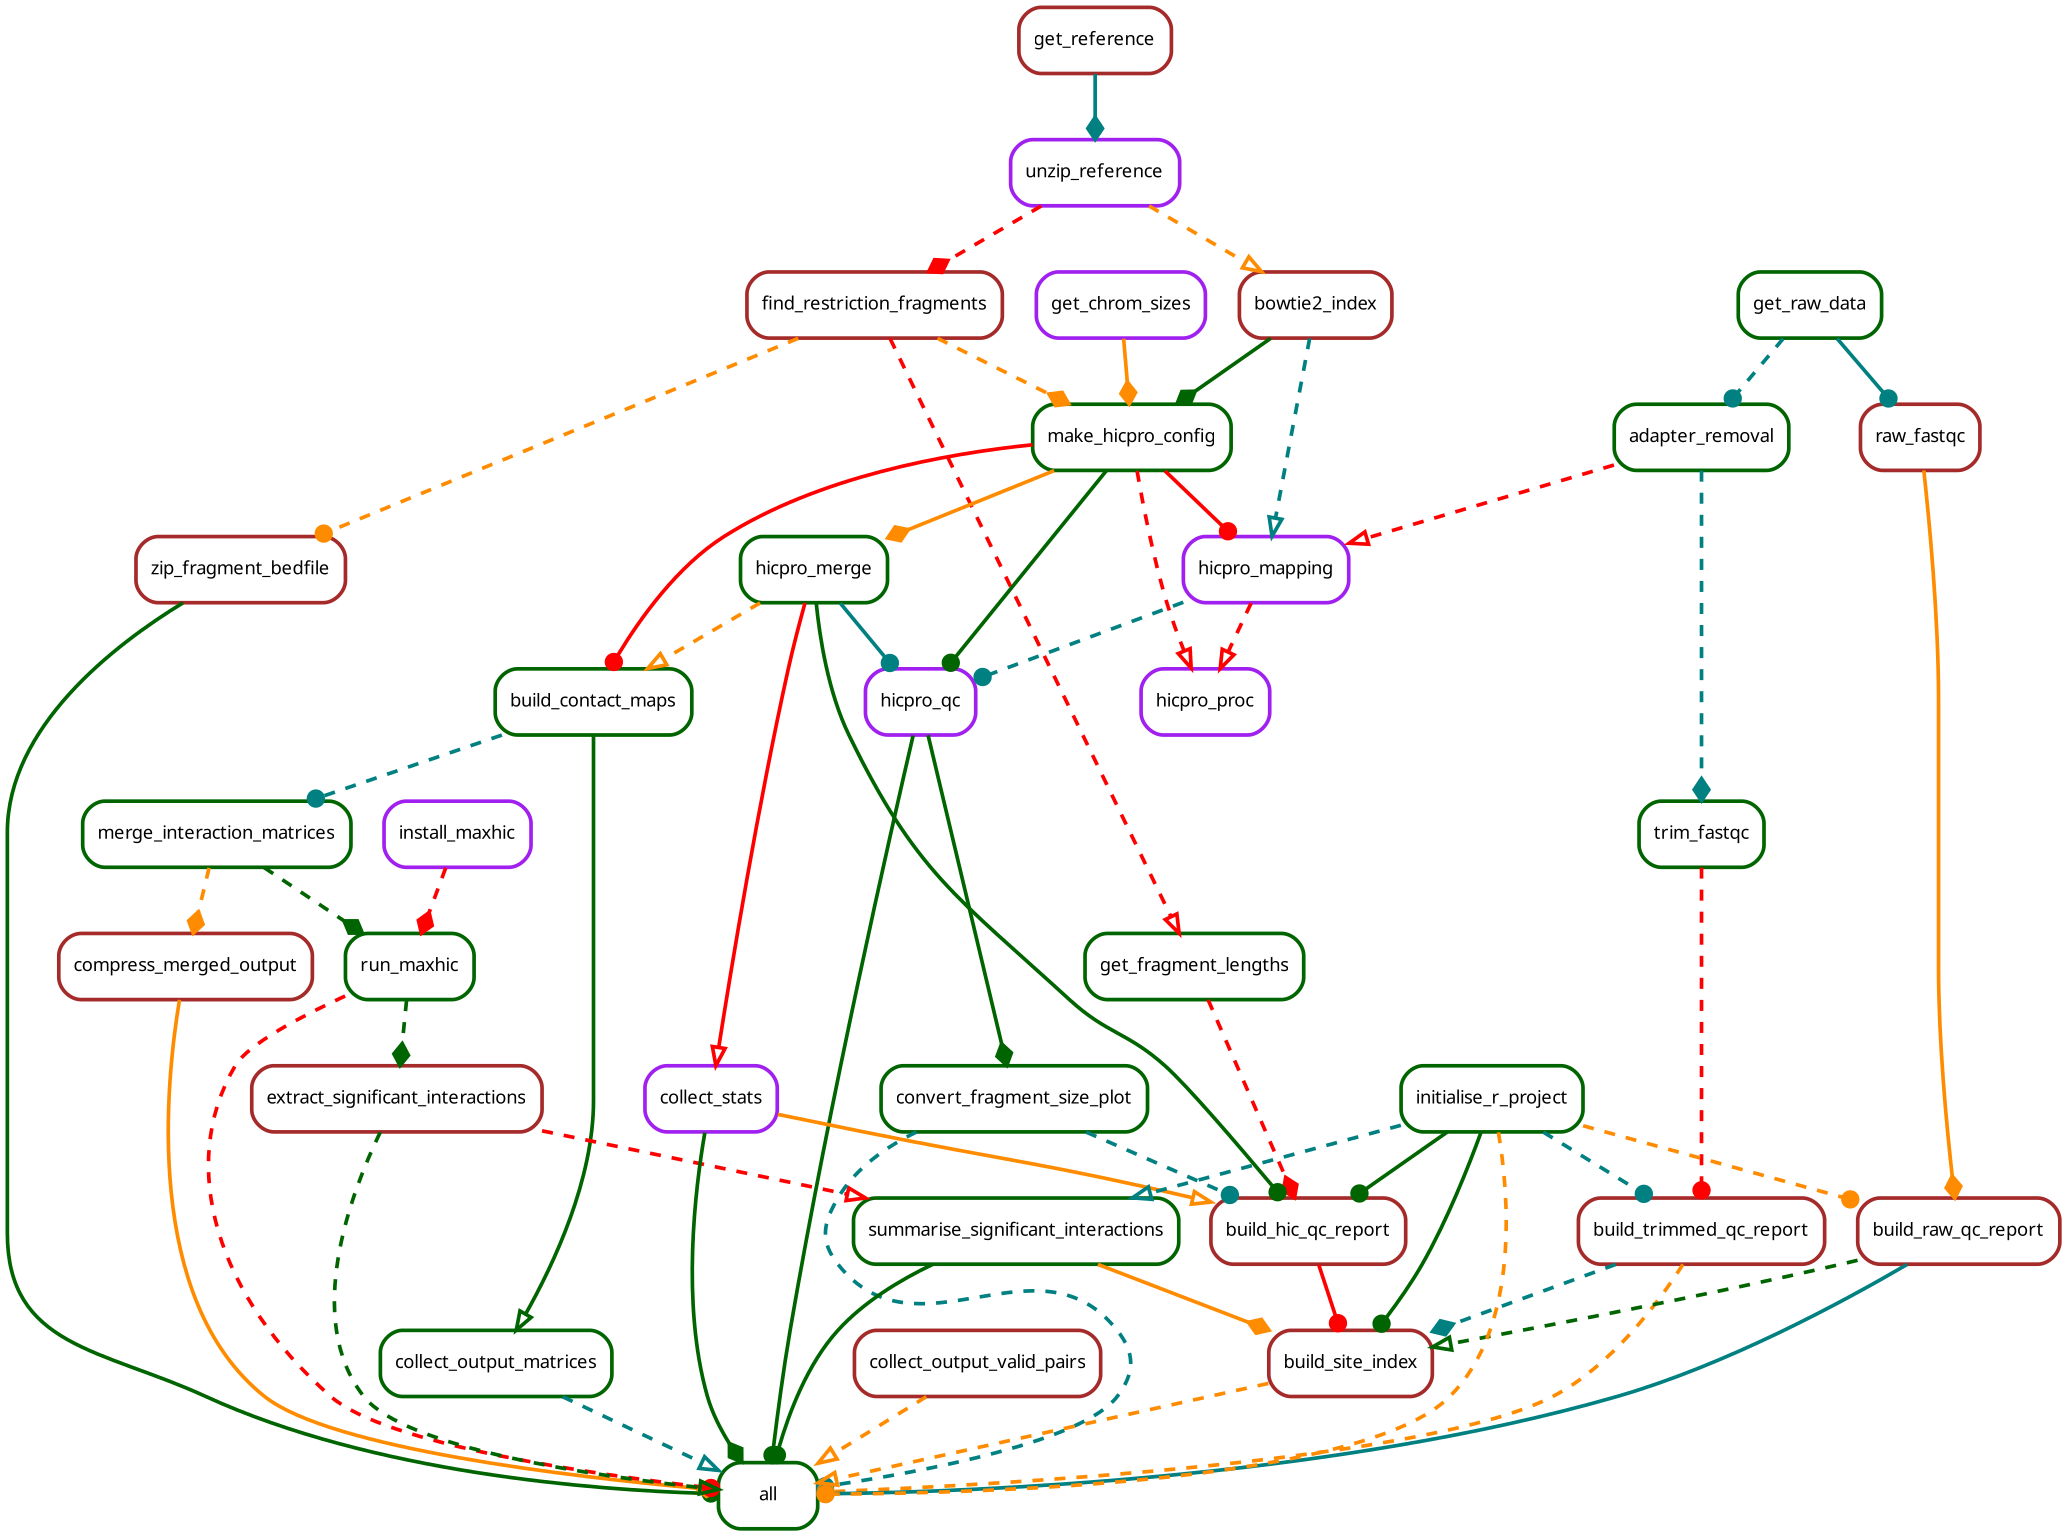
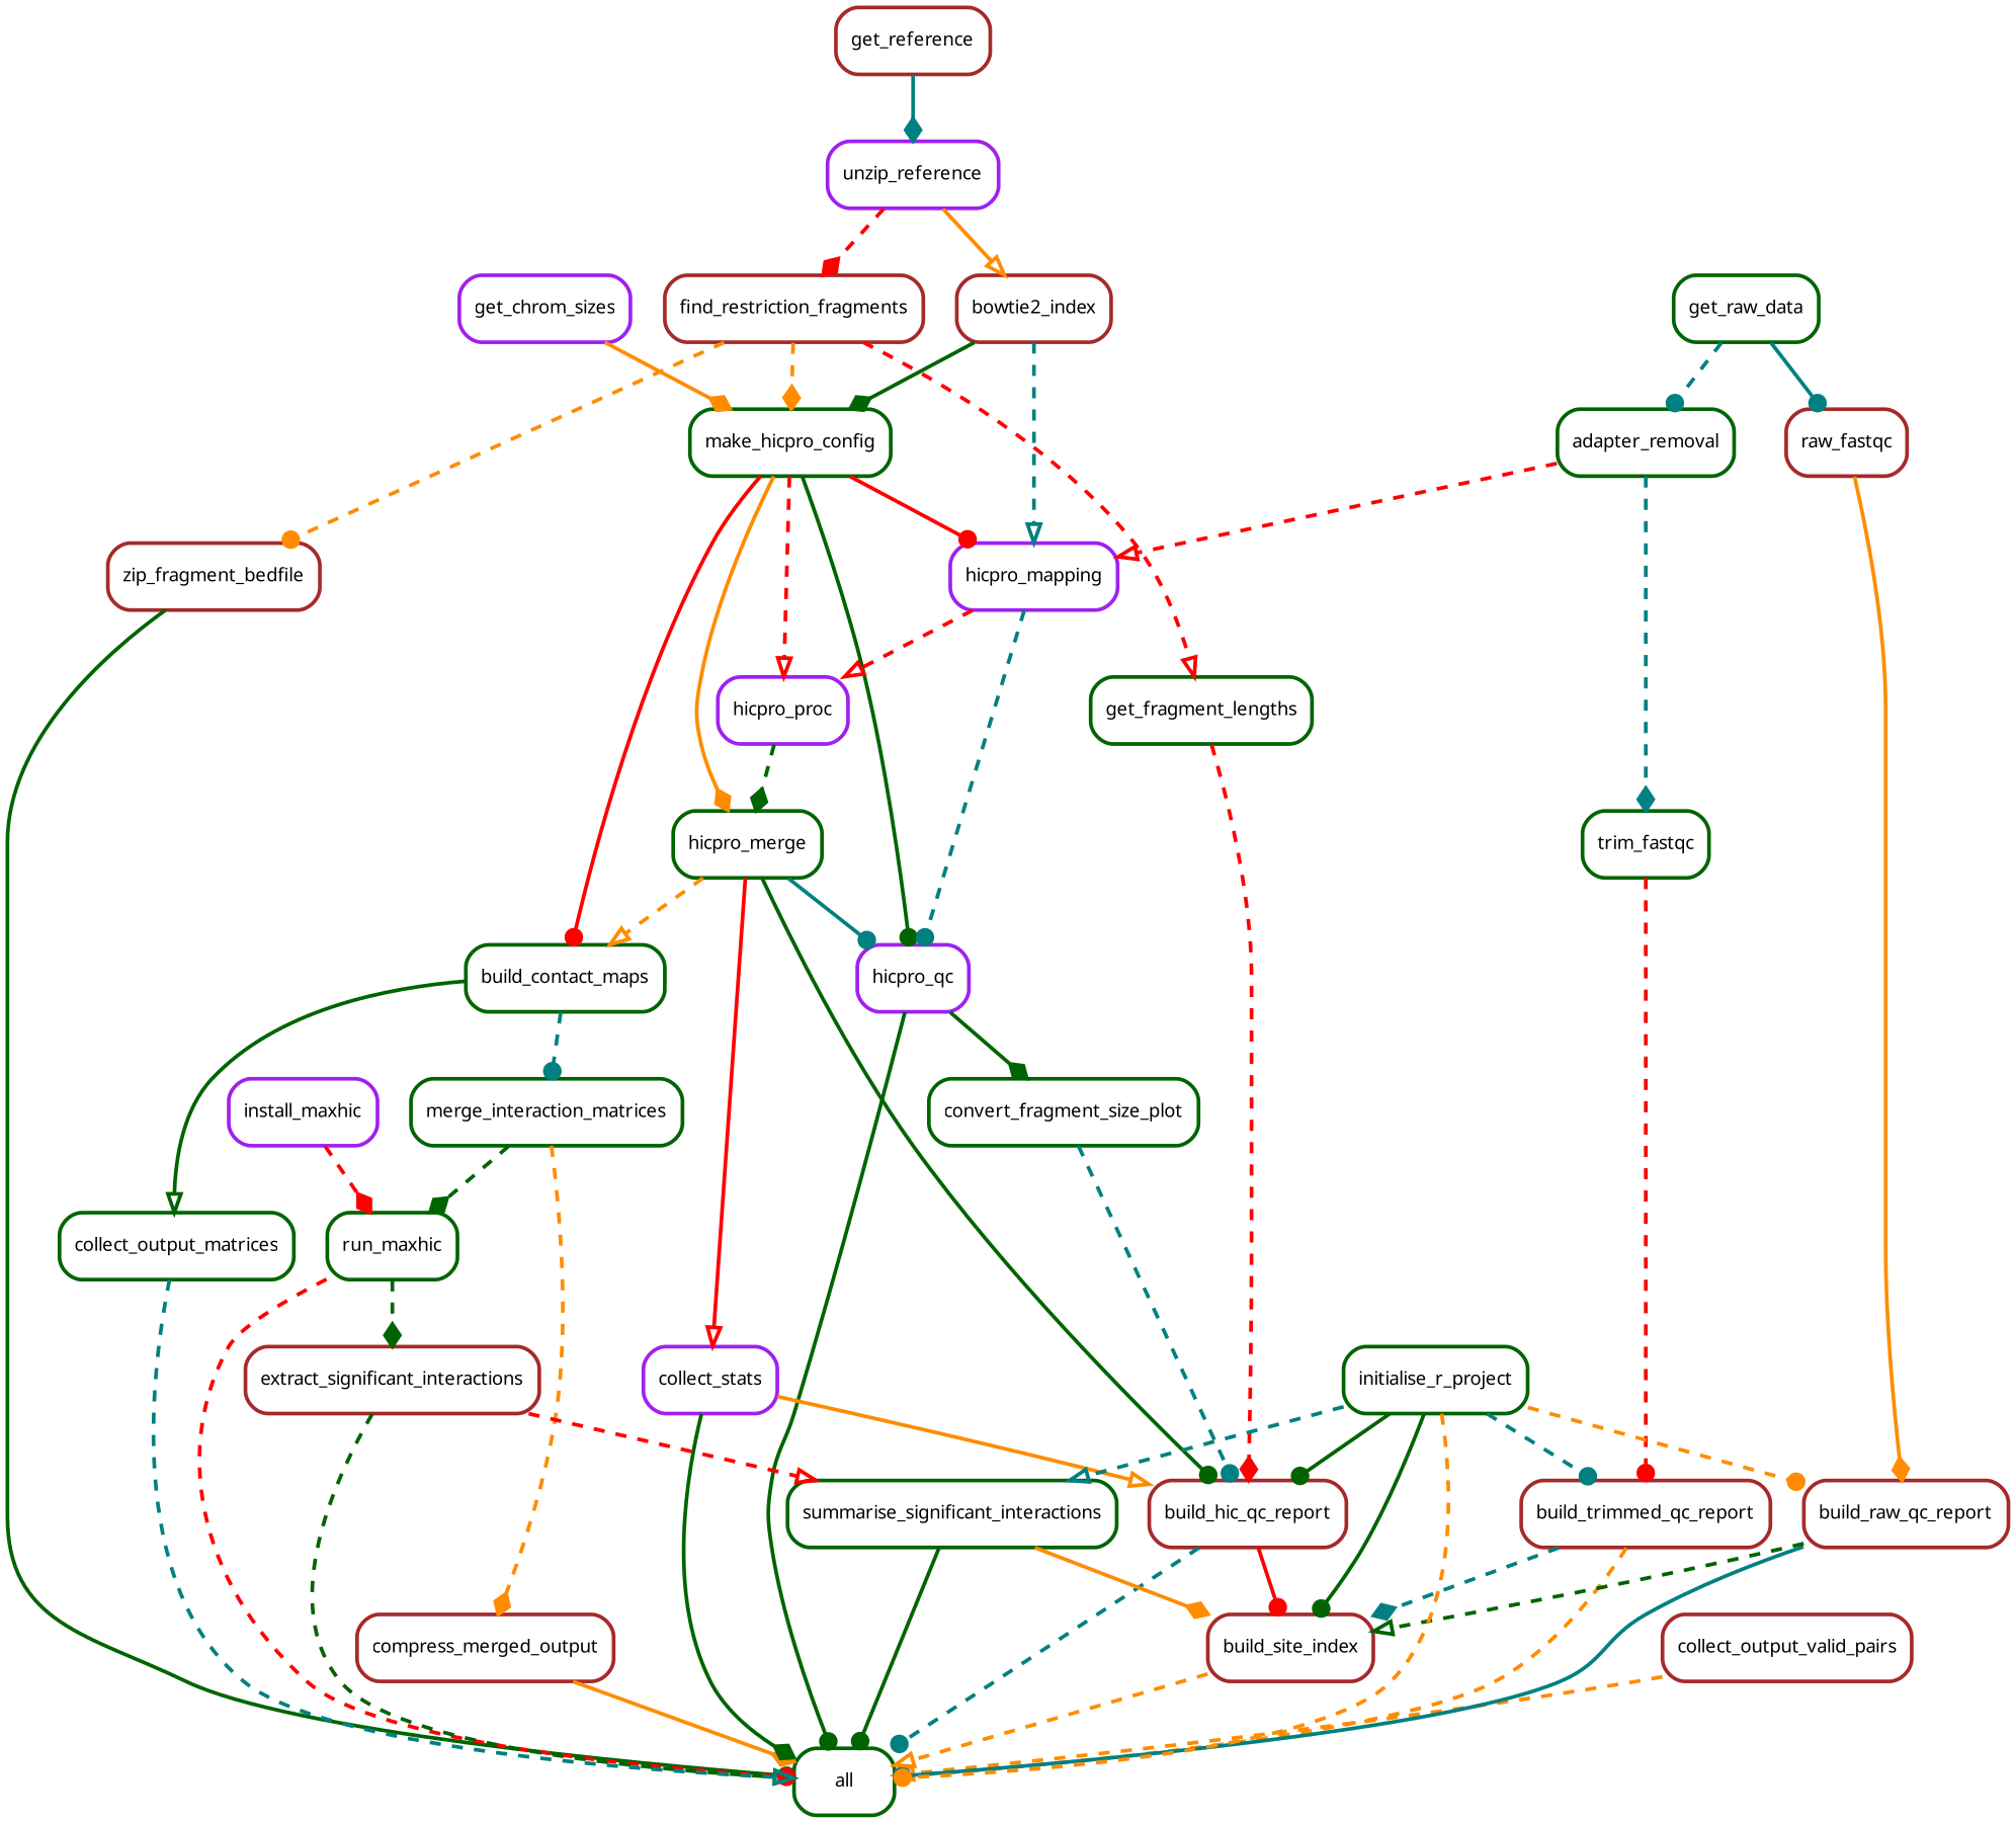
  digraph {
    bgcolor=white
    node [color=darkgreen fontname=sans fontsize=10 penwidth=2 shape=box style=rounded]
    edge [arrowhead=dot color=darkgreen penwidth=2 style=dashed]
    n1 [label=all]
    n2 [color=brown label=zip_fragment_bedfile]
    n3 [color=brown label=find_restriction_fragments]
    n4 [label=make_hicpro_config]
    n5 [label=get_fragment_lengths]
    n6 [label=build_contact_maps]
    n7 [label=hicpro_merge]
    n8 [color=purple label=hicpro_proc]
    n9 [color=purple label=hicpro_mapping]
    n10 [color=purple label=hicpro_qc]
    n11 [color=brown label=build_hic_qc_report]
    n12 [color=purple label=unzip_reference]
    n13 [color=brown label=bowtie2_index]
    n14 [color=brown label=get_reference]
    n15 [color=brown label=compress_merged_output]
    n16 [label=merge_interaction_matrices]
    n17 [label=run_maxhic]
    n18 [color=brown label=extract_significant_interactions]
    n19 [label=collect_output_matrices]
    n20 [color=purple label=collect_stats]
    n21 [label=convert_fragment_size_plot]
    n22 [color=purple label=get_chrom_sizes]
    n23 [color=brown label=collect_output_valid_pairs]
    n24 [label=adapter_removal]
    n25 [label=trim_fastqc]
    n26 [color=brown label=build_trimmed_qc_report]
    n27 [label=get_raw_data]
    n28 [color=brown label=raw_fastqc]
    n29 [color=brown label=build_raw_qc_report]
    n30 [color=brown label=build_site_index]
    n31 [label=summarise_significant_interactions]
    n32 [color=purple label=install_maxhic]
    n33 [label=initialise_r_project]
    n2 -> n1 [style=solid]
    n3 -> n2 [color=darkorange]
    n3 -> n4 [arrowhead=diamond color=darkorange]
    n3 -> n5 [arrowhead=onormal color=red]
    n4 -> n6 [color=red style=solid]
    n4 -> n7 [arrowhead=diamond color=darkorange style=solid]
    n4 -> n8 [arrowhead=onormal color=red]
    n4 -> n9 [color=red style=solid]
    n4 -> n10 [style=solid]
    n5 -> n11 [arrowhead=diamond color=red]
    n6 -> n16 [color=teal]
    n6 -> n19 [arrowhead=onormal style=solid]
    n7 -> n6 [arrowhead=onormal color=darkorange]
    n7 -> n10 [color=teal style=solid]
    n7 -> n11 [style=solid]
    n7 -> n20 [arrowhead=onormal color=red style=solid]
+   n8 -> n7 [arrowhead=diamond]
    n9 -> n8 [arrowhead=onormal color=red]
    n9 -> n10 [color=teal]
    n10 -> n1 [style=solid]
    n10 -> n21 [arrowhead=diamond style=solid]
-   n21 -> n1 [color=teal]
+   n11 -> n1 [color=teal]
    n11 -> n30 [color=red style=solid]
    n12 -> n3 [arrowhead=diamond color=red]
-   n12 -> n13 [arrowhead=onormal color=darkorange]
+   n12 -> n13 [arrowhead=onormal color=darkorange style=solid]
    n13 -> n4 [arrowhead=diamond style=solid]
    n13 -> n9 [arrowhead=onormal color=teal]
    n14 -> n12 [arrowhead=diamond color=teal style=solid]
    n15 -> n1 [arrowhead=diamond color=darkorange style=solid]
    n16 -> n15 [arrowhead=diamond color=darkorange]
    n16 -> n17 [arrowhead=diamond]
    n17 -> n1 [color=red]
    n17 -> n18 [arrowhead=diamond]
    n18 -> n1 [arrowhead=onormal]
    n18 -> n31 [arrowhead=onormal color=red]
    n19 -> n1 [arrowhead=onormal color=teal]
    n20 -> n1 [arrowhead=diamond style=solid]
    n20 -> n11 [arrowhead=onormal color=darkorange style=solid]
    n21 -> n11 [color=teal]
    n22 -> n4 [arrowhead=diamond color=darkorange style=solid]
    n23 -> n1 [arrowhead=onormal color=darkorange]
    n24 -> n9 [arrowhead=onormal color=red]
    n24 -> n25 [arrowhead=diamond color=teal]
    n25 -> n26 [color=red]
    n26 -> n1 [color=darkorange]
    n26 -> n30 [arrowhead=diamond color=teal]
    n27 -> n24 [color=teal]
    n27 -> n28 [color=teal style=solid]
    n28 -> n29 [arrowhead=diamond color=darkorange style=solid]
    n29 -> n1 [color=teal style=solid]
    n29 -> n30 [arrowhead=onormal]
    n30 -> n1 [arrowhead=onormal color=darkorange]
    n31 -> n1 [style=solid]
    n31 -> n30 [arrowhead=diamond color=darkorange style=solid]
    n32 -> n17 [arrowhead=diamond color=red]
    n33 -> n1 [color=darkorange]
    n33 -> n11 [style=solid]
    n33 -> n26 [color=teal]
    n33 -> n29 [color=darkorange]
    n33 -> n30 [style=solid]
    n33 -> n31 [arrowhead=onormal color=teal]
  }
